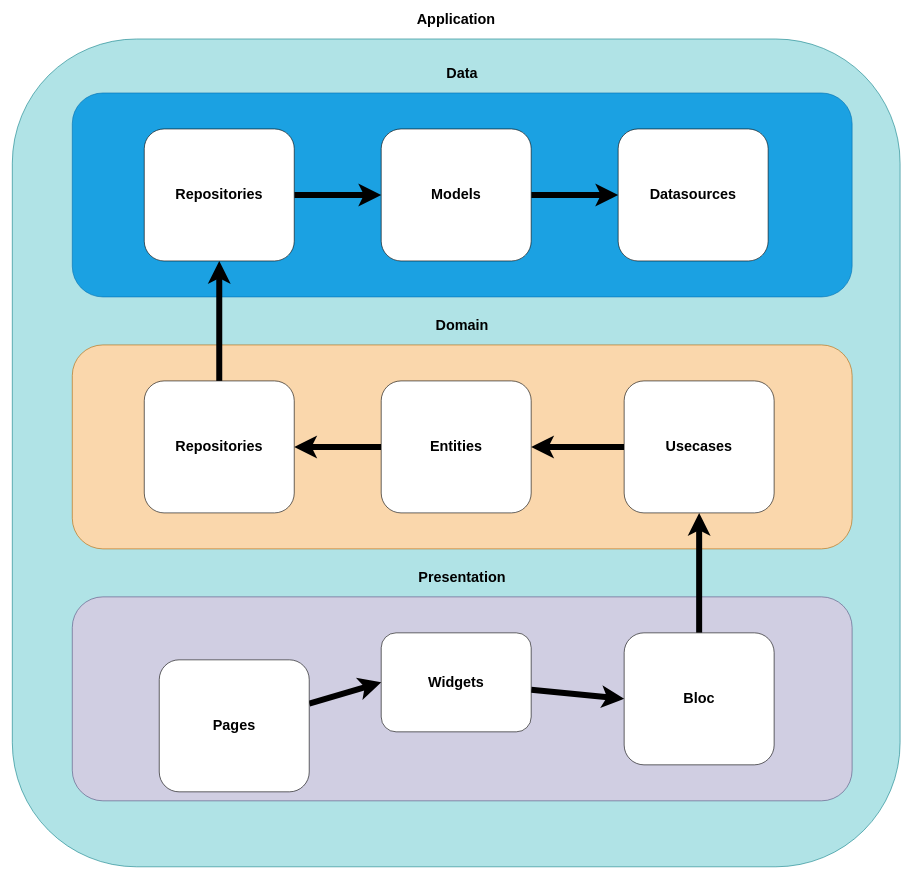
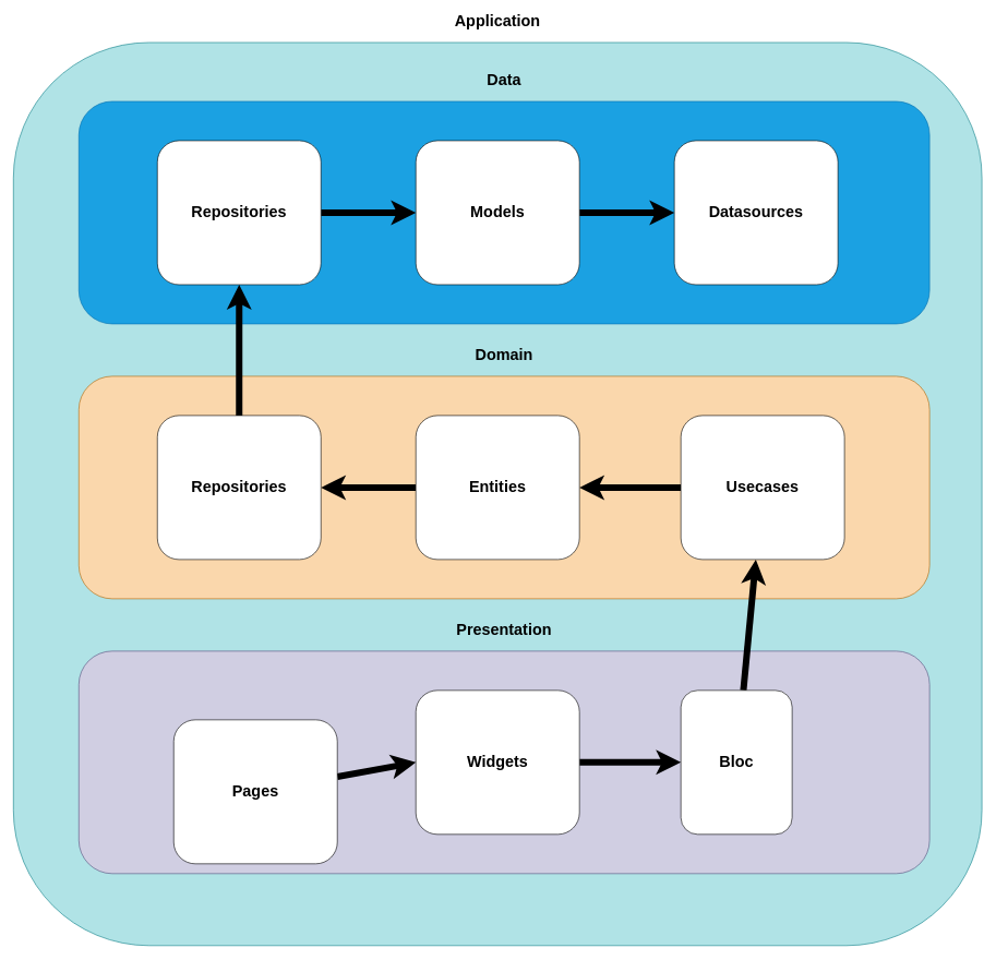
  <mxCell id="0" />
  <mxCell id="1" parent="0" />
  <mxCell id="2" value="&lt;h1&gt;Application&lt;/h1&gt;" style="rounded=1;whiteSpace=wrap;html=1;labelPosition=center;verticalLabelPosition=top;align=center;verticalAlign=bottom;fillColor=#b0e3e6;strokeColor=#0e8088;fontColor=#000000;" parent="1" vertex="1"><mxGeometry x="20" y="20" width="1480" height="1380" as="geometry" /></mxCell>
  <mxCell id="3" value="&lt;h1&gt;Data&lt;/h1&gt;" style="rounded=1;whiteSpace=wrap;html=1;fillColor=#1ba1e2;fontColor=#000000;strokeColor=#006EAF;labelPosition=center;verticalLabelPosition=top;align=center;verticalAlign=bottom;labelBorderColor=none;glass=0;shadow=0;" parent="1" vertex="1"><mxGeometry x="120" y="110" width="1300" height="340" as="geometry" /></mxCell>
  <mxCell id="4" value="&lt;h1&gt;Domain&lt;/h1&gt;" style="rounded=1;whiteSpace=wrap;html=1;fillColor=#fad7ac;strokeColor=#b46504;labelPosition=center;verticalLabelPosition=top;align=center;verticalAlign=bottom;labelBorderColor=none;glass=0;shadow=0;fontColor=#000000;" parent="1" vertex="1"><mxGeometry x="120" y="530" width="1300" height="340" as="geometry" /></mxCell>
  <mxCell id="5" value="&lt;h1&gt;Presentation&lt;/h1&gt;" style="rounded=1;whiteSpace=wrap;html=1;fillColor=#d0cee2;strokeColor=#56517e;labelPosition=center;verticalLabelPosition=top;align=center;verticalAlign=bottom;labelBorderColor=none;glass=0;shadow=0;fontColor=#000000;" parent="1" vertex="1"><mxGeometry x="120" y="950" width="1300" height="340" as="geometry" /></mxCell>
  <mxCell id="6" style="edgeStyle=none;rounded=1;jumpSize=8;html=1;entryX=1;entryY=0.5;entryDx=0;entryDy=0;strokeColor=#000000;strokeWidth=10;" edge="1" parent="1" source="7" target="9"><mxGeometry relative="1" as="geometry" /></mxCell>
  <mxCell id="7" value="&lt;h1&gt;Entities&lt;/h1&gt;" style="rounded=1;whiteSpace=wrap;html=1;labelPosition=center;verticalLabelPosition=middle;align=center;verticalAlign=middle;" vertex="1" parent="1"><mxGeometry x="635" y="590" width="250" height="220" as="geometry" /></mxCell>
  <mxCell id="8" style="edgeStyle=none;rounded=1;jumpSize=8;html=1;entryX=0.5;entryY=1;entryDx=0;entryDy=0;strokeColor=#000000;strokeWidth=10;fontColor=#000000;" edge="1" parent="1" source="9" target="22"><mxGeometry relative="1" as="geometry" /></mxCell>
  <mxCell id="9" value="&lt;h1&gt;Repositories&lt;/h1&gt;" style="rounded=1;whiteSpace=wrap;html=1;labelPosition=center;verticalLabelPosition=middle;align=center;verticalAlign=middle;" vertex="1" parent="1"><mxGeometry x="240" y="590" width="250" height="220" as="geometry" /></mxCell>
  <mxCell id="10" style="edgeStyle=none;rounded=1;html=1;jumpSize=8;strokeWidth=10;strokeColor=#000000;" edge="1" parent="1" source="11" target="7"><mxGeometry relative="1" as="geometry" /></mxCell>
  <mxCell id="11" value="&lt;h1&gt;Usecases&lt;/h1&gt;" style="rounded=1;whiteSpace=wrap;html=1;labelPosition=center;verticalLabelPosition=middle;align=center;verticalAlign=middle;" vertex="1" parent="1"><mxGeometry x="1040" y="590" width="250" height="220" as="geometry" /></mxCell>
  <mxCell id="12" style="edgeStyle=none;rounded=1;jumpSize=8;html=1;strokeColor=#000000;strokeWidth=10;" edge="1" parent="1" source="13" target="11"><mxGeometry relative="1" as="geometry" /></mxCell>
- <mxCell id="13" value="&lt;h1&gt;Bloc&lt;/h1&gt;" style="rounded=1;whiteSpace=wrap;html=1;labelPosition=center;verticalLabelPosition=middle;align=center;verticalAlign=middle;" vertex="1" parent="1"><mxGeometry x="1040" y="1010" width="250" height="220" as="geometry" /></mxCell>
+ <mxCell id="13" value="&lt;h1&gt;Bloc&lt;/h1&gt;" style="rounded=1;whiteSpace=wrap;html=1;labelPosition=center;verticalLabelPosition=middle;align=center;verticalAlign=middle;" vertex="1" parent="1"><mxGeometry x="1040" y="1010" width="170" height="220" as="geometry" /></mxCell>
  <mxCell id="14" style="edgeStyle=none;rounded=1;jumpSize=8;html=1;entryX=0;entryY=0.5;entryDx=0;entryDy=0;strokeColor=#000000;strokeWidth=10;fontColor=#000000;" edge="1" parent="1" source="15" target="13"><mxGeometry relative="1" as="geometry" /></mxCell>
- <mxCell id="15" value="&lt;h1&gt;Widgets&lt;/h1&gt;" style="rounded=1;whiteSpace=wrap;html=1;labelPosition=center;verticalLabelPosition=middle;align=center;verticalAlign=middle;" vertex="1" parent="1"><mxGeometry x="635" y="1010" width="250" height="165" as="geometry" /></mxCell>
+ <mxCell id="15" value="&lt;h1&gt;Widgets&lt;/h1&gt;" style="rounded=1;whiteSpace=wrap;html=1;labelPosition=center;verticalLabelPosition=middle;align=center;verticalAlign=middle;" vertex="1" parent="1"><mxGeometry x="635" y="1010" width="250" height="220" as="geometry" /></mxCell>
  <mxCell id="16" style="edgeStyle=none;rounded=1;jumpSize=8;html=1;entryX=0;entryY=0.5;entryDx=0;entryDy=0;strokeColor=#000000;strokeWidth=10;fontColor=#000000;" edge="1" parent="1" source="17" target="15"><mxGeometry relative="1" as="geometry" /></mxCell>
  <mxCell id="17" value="&lt;h1&gt;Pages&lt;/h1&gt;" style="rounded=1;whiteSpace=wrap;html=1;labelPosition=center;verticalLabelPosition=middle;align=center;verticalAlign=middle;" vertex="1" parent="1"><mxGeometry x="265" y="1055" width="250" height="220" as="geometry" /></mxCell>
  <mxCell id="18" value="&lt;h1&gt;Datasources&lt;/h1&gt;" style="rounded=1;whiteSpace=wrap;html=1;labelPosition=center;verticalLabelPosition=middle;align=center;verticalAlign=middle;" vertex="1" parent="1"><mxGeometry x="1030" y="170" width="250" height="220" as="geometry" /></mxCell>
  <mxCell id="19" style="edgeStyle=none;rounded=1;jumpSize=8;html=1;entryX=0;entryY=0.5;entryDx=0;entryDy=0;strokeColor=#000000;strokeWidth=10;fontColor=#000000;" edge="1" parent="1" source="20" target="18"><mxGeometry relative="1" as="geometry" /></mxCell>
  <mxCell id="20" value="&lt;h1&gt;Models&lt;/h1&gt;" style="rounded=1;whiteSpace=wrap;html=1;labelPosition=center;verticalLabelPosition=middle;align=center;verticalAlign=middle;" vertex="1" parent="1"><mxGeometry x="635" y="170" width="250" height="220" as="geometry" /></mxCell>
  <mxCell id="21" style="edgeStyle=none;rounded=1;jumpSize=8;html=1;entryX=0;entryY=0.5;entryDx=0;entryDy=0;strokeColor=#000000;strokeWidth=10;fontColor=#000000;" edge="1" parent="1" source="22" target="20"><mxGeometry relative="1" as="geometry" /></mxCell>
  <mxCell id="22" value="&lt;h1&gt;Repositories&lt;/h1&gt;" style="rounded=1;whiteSpace=wrap;html=1;labelPosition=center;verticalLabelPosition=middle;align=center;verticalAlign=middle;" vertex="1" parent="1"><mxGeometry x="240" y="170" width="250" height="220" as="geometry" /></mxCell>
